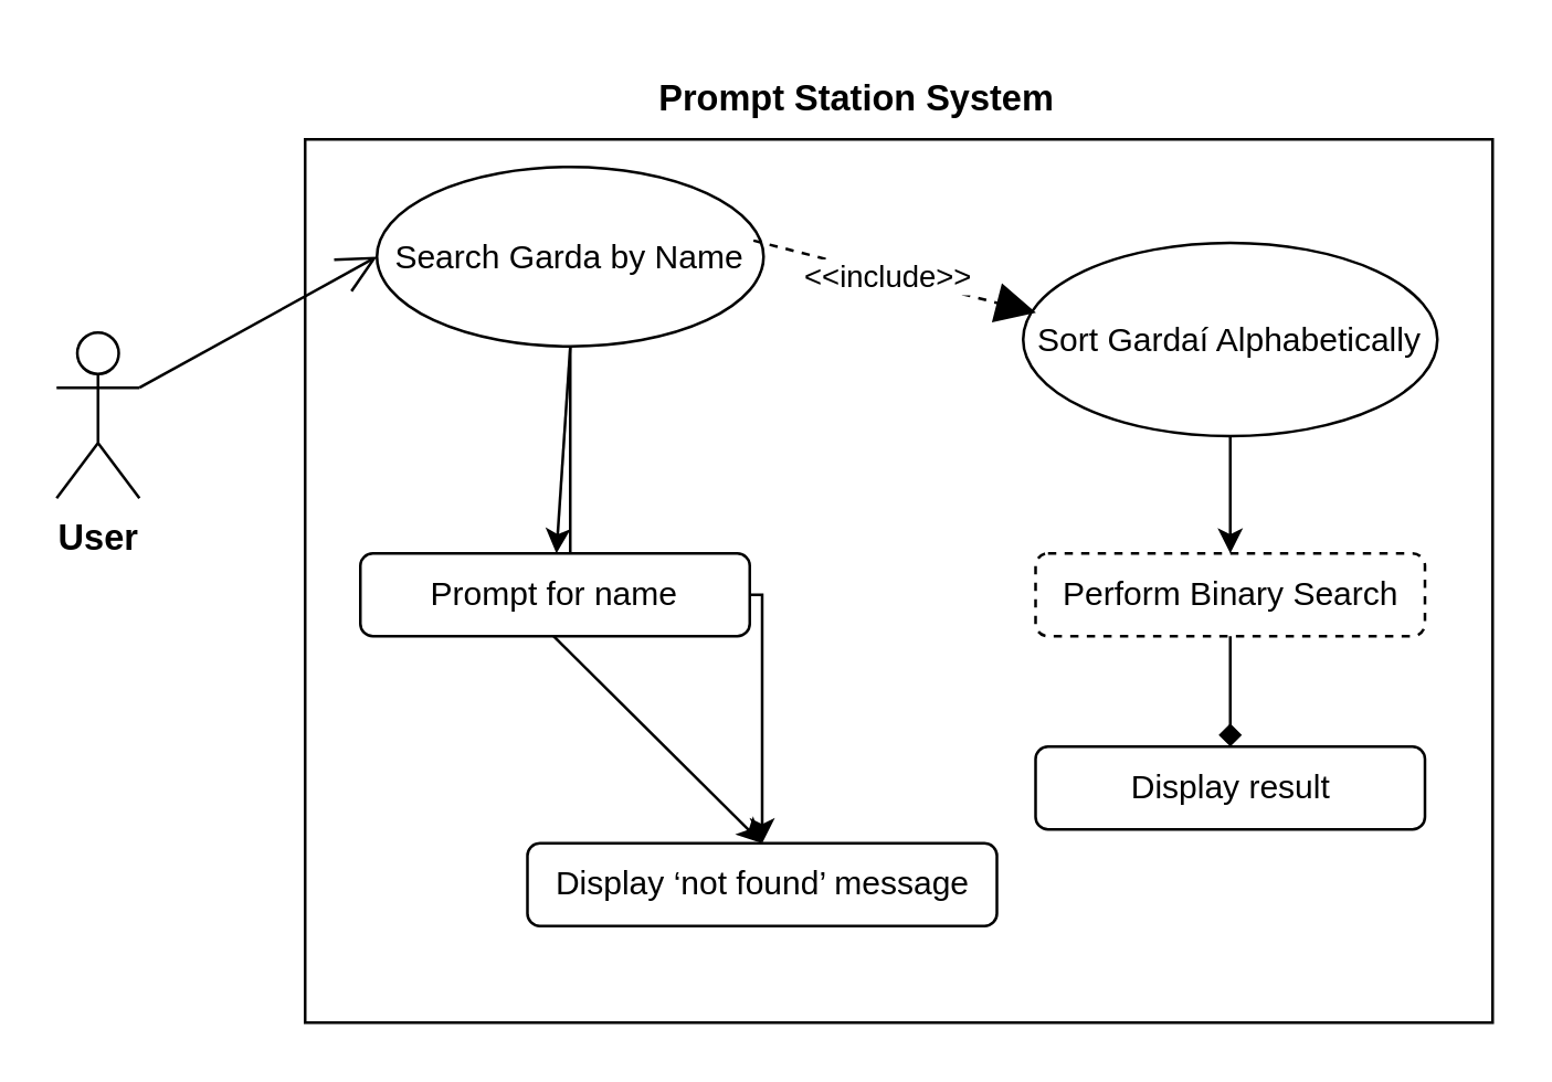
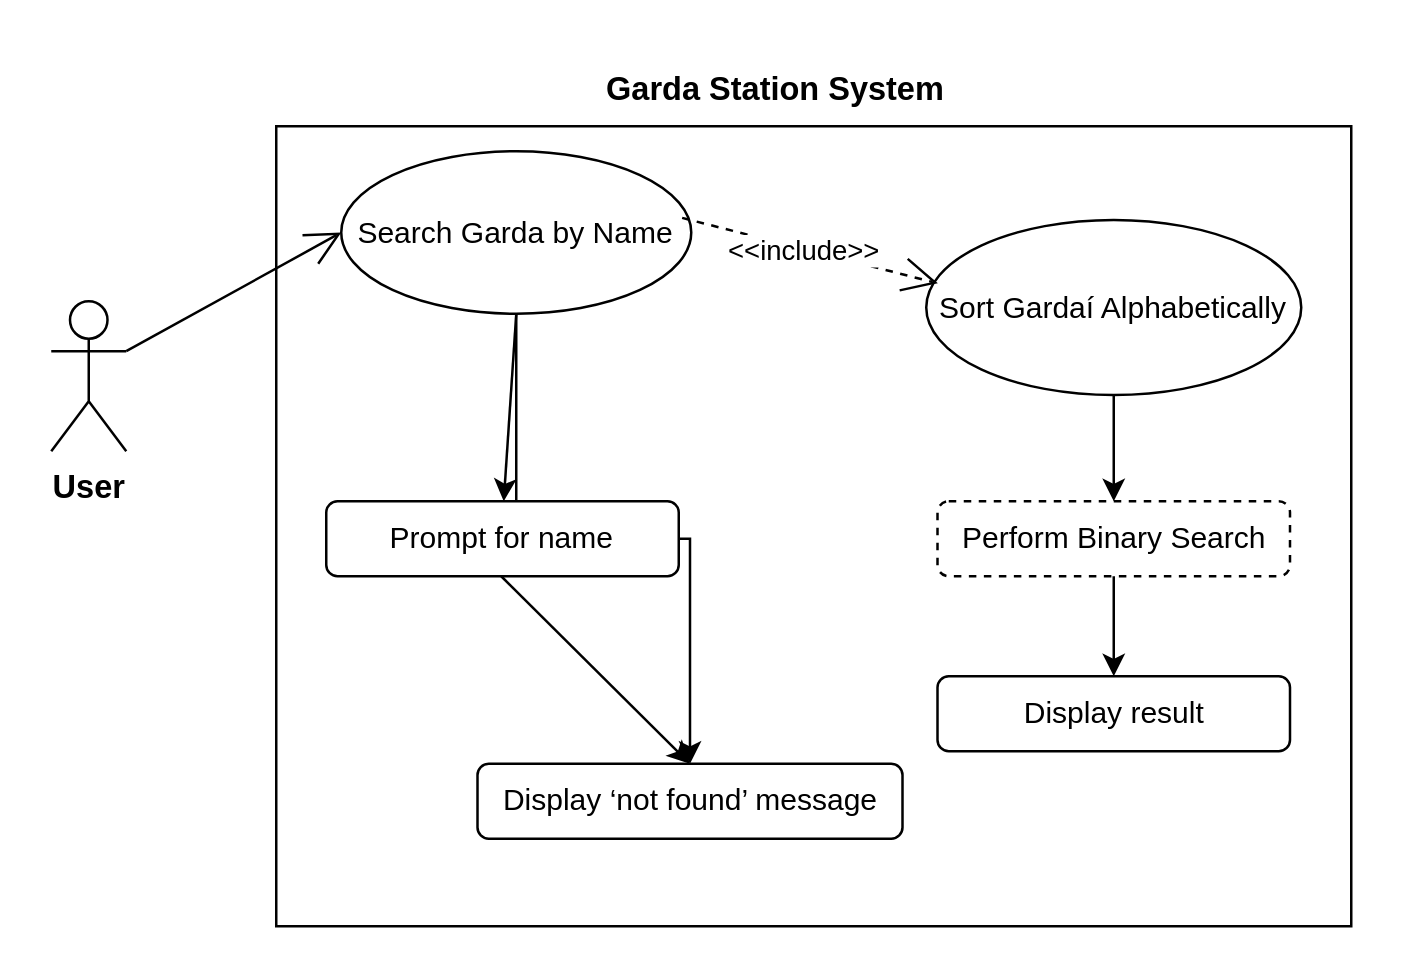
  <mxCell id="0" />
  <mxCell id="1" parent="0" />
  <mxCell id="2" value="" style="rounded=0;whiteSpace=wrap;html=1;" parent="1" vertex="1"><mxGeometry x="110" y="50" width="430" height="320" as="geometry" /></mxCell>
- <mxCell id="3" value="&lt;h4&gt;&lt;font style=&quot;font-size: 13px;&quot;&gt;Prompt Station System&lt;/font&gt;&lt;/h4&gt;" style="text;html=1;align=center;verticalAlign=middle;whiteSpace=wrap;rounded=0;" parent="1" vertex="1"><mxGeometry x="210" y="20" width="200" height="30" as="geometry" /></mxCell>
+ <mxCell id="3" value="&lt;h4&gt;&lt;font style=&quot;font-size: 13px;&quot;&gt;Garda Station System&lt;/font&gt;&lt;/h4&gt;" style="text;html=1;align=center;verticalAlign=middle;whiteSpace=wrap;rounded=0;" parent="1" vertex="1"><mxGeometry x="210" y="20" width="200" height="30" as="geometry" /></mxCell>
  <mxCell id="4" value="&lt;b&gt;&lt;font style=&quot;font-size: 13px;&quot;&gt;User&lt;/font&gt;&lt;/b&gt;" style="shape=umlActor;verticalLabelPosition=bottom;verticalAlign=top;html=1;" parent="1" vertex="1"><mxGeometry x="20" y="120" width="30" height="60" as="geometry" /></mxCell>
  <mxCell id="5" value="" style="edgeStyle=orthogonalEdgeStyle;rounded=0;orthogonalLoop=1;jettySize=auto;html=1;" parent="1" source="6" target="14" edge="1"><mxGeometry relative="1" as="geometry" /></mxCell>
  <mxCell id="6" value="&lt;div&gt;Search Garda by Name&lt;/div&gt;" style="ellipse;whiteSpace=wrap;html=1;" parent="1" vertex="1"><mxGeometry x="136" y="60" width="140" height="65" as="geometry" /></mxCell>
  <mxCell id="7" value="" style="endArrow=open;endFill=1;endSize=12;html=1;rounded=0;exitX=1;exitY=0.333;exitDx=0;exitDy=0;exitPerimeter=0;entryX=0;entryY=0.5;entryDx=0;entryDy=0;" parent="1" source="4" target="6" edge="1"><mxGeometry width="160" relative="1" as="geometry"><mxPoint x="230" y="260" as="sourcePoint" /><mxPoint x="390" y="260" as="targetPoint" /></mxGeometry></mxCell>
  <mxCell id="8" value="&lt;div&gt;Sort Gardaí Alphabetically&lt;/div&gt;" style="ellipse;whiteSpace=wrap;html=1;" parent="1" vertex="1"><mxGeometry x="370" y="87.5" width="150" height="70" as="geometry" /></mxCell>
- <mxCell id="9" value="" style="endArrow=block;endFill=1;endSize=12;html=1;rounded=0;exitX=0.974;exitY=0.41;exitDx=0;exitDy=0;entryX=0.031;entryY=0.362;entryDx=0;entryDy=0;exitPerimeter=0;entryPerimeter=0;dashed=1;" parent="1" source="6" target="8" edge="1"><mxGeometry width="160" relative="1" as="geometry"><mxPoint x="230" y="260" as="sourcePoint" /><mxPoint x="390" y="260" as="targetPoint" /></mxGeometry></mxCell>
+ <mxCell id="9" value="" style="endArrow=open;endFill=1;endSize=12;html=1;rounded=0;exitX=0.974;exitY=0.41;exitDx=0;exitDy=0;entryX=0.031;entryY=0.362;entryDx=0;entryDy=0;exitPerimeter=0;entryPerimeter=0;dashed=1;" parent="1" source="6" target="8" edge="1"><mxGeometry width="160" relative="1" as="geometry"><mxPoint x="230" y="260" as="sourcePoint" /><mxPoint x="390" y="260" as="targetPoint" /></mxGeometry></mxCell>
  <mxCell id="10" value="&amp;lt;&amp;lt;include&amp;gt;&amp;gt;" style="edgeLabel;html=1;align=center;verticalAlign=middle;resizable=0;points=[];" parent="9" vertex="1" connectable="0"><mxGeometry x="-0.049" relative="1" as="geometry"><mxPoint as="offset" /></mxGeometry></mxCell>
  <mxCell id="11" value="Display result" style="rounded=1;whiteSpace=wrap;html=1;" parent="1" vertex="1"><mxGeometry x="374.5" y="270" width="141" height="30" as="geometry" /></mxCell>
  <mxCell id="12" value="Prompt for name" style="rounded=1;whiteSpace=wrap;html=1;" parent="1" vertex="1"><mxGeometry x="130" y="200" width="141" height="30" as="geometry" /></mxCell>
  <mxCell id="13" value="Perform Binary Search" style="rounded=1;whiteSpace=wrap;html=1;dashed=1;" parent="1" vertex="1"><mxGeometry x="374.5" y="200" width="141" height="30" as="geometry" /></mxCell>
  <mxCell id="14" value="Display ‘not found’ message" style="rounded=1;whiteSpace=wrap;html=1;" parent="1" vertex="1"><mxGeometry x="190.5" y="305" width="170" height="30" as="geometry" /></mxCell>
- <mxCell id="15" value="" style="endArrow=diamond;html=1;rounded=0;exitX=0.5;exitY=1;exitDx=0;exitDy=0;entryX=0.5;entryY=0;entryDx=0;entryDy=0;" parent="1" source="13" target="11" edge="1"><mxGeometry width="50" height="50" relative="1" as="geometry"><mxPoint x="419" y="190" as="sourcePoint" /><mxPoint x="419" y="230" as="targetPoint" /></mxGeometry></mxCell>
+ <mxCell id="15" value="" style="endArrow=classic;html=1;rounded=0;exitX=0.5;exitY=1;exitDx=0;exitDy=0;entryX=0.5;entryY=0;entryDx=0;entryDy=0;" parent="1" source="13" target="11" edge="1"><mxGeometry width="50" height="50" relative="1" as="geometry"><mxPoint x="419" y="190" as="sourcePoint" /><mxPoint x="419" y="230" as="targetPoint" /></mxGeometry></mxCell>
  <mxCell id="16" value="" style="endArrow=classic;html=1;rounded=0;exitX=0.5;exitY=1;exitDx=0;exitDy=0;" parent="1" source="6" edge="1"><mxGeometry width="50" height="50" relative="1" as="geometry"><mxPoint x="280" y="290" as="sourcePoint" /><mxPoint x="201" y="200" as="targetPoint" /></mxGeometry></mxCell>
  <mxCell id="17" value="" style="endArrow=classic;html=1;rounded=0;entryX=0.5;entryY=0;entryDx=0;entryDy=0;" parent="1" target="14" edge="1"><mxGeometry width="50" height="50" relative="1" as="geometry"><mxPoint x="200" y="230" as="sourcePoint" /><mxPoint x="204" y="209" as="targetPoint" /></mxGeometry></mxCell>
  <mxCell id="18" value="" style="endArrow=classic;html=1;rounded=0;exitX=0.5;exitY=1;exitDx=0;exitDy=0;entryX=0.5;entryY=0;entryDx=0;entryDy=0;" parent="1" source="8" target="13" edge="1"><mxGeometry width="50" height="50" relative="1" as="geometry"><mxPoint x="215" y="175" as="sourcePoint" /><mxPoint x="214" y="219" as="targetPoint" /></mxGeometry></mxCell>
